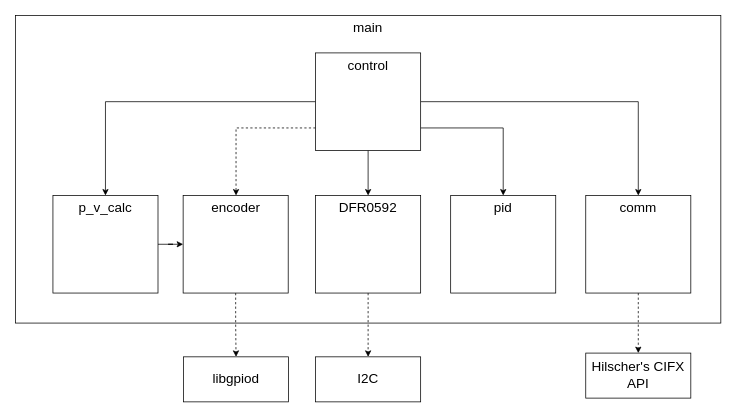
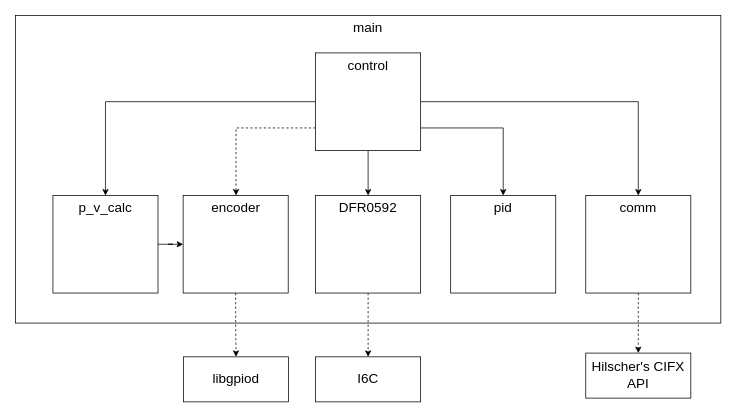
  <mxCell id="0" />
  <mxCell id="1" parent="0" />
  <mxCell id="2" value="main" style="rounded=0;whiteSpace=wrap;html=1;verticalAlign=top;fontSize=18;" parent="1" vertex="1"><mxGeometry x="20" y="20" width="940" height="410" as="geometry" /></mxCell>
  <mxCell id="3" style="edgeStyle=orthogonalEdgeStyle;rounded=0;orthogonalLoop=1;jettySize=auto;html=1;fontSize=18;" parent="1" source="8" target="10" edge="1"><mxGeometry relative="1" as="geometry"><Array as="points"><mxPoint x="140" y="135" /></Array></mxGeometry></mxCell>
  <mxCell id="4" style="edgeStyle=orthogonalEdgeStyle;rounded=0;orthogonalLoop=1;jettySize=auto;html=1;fontSize=18;" edge="1" parent="1" source="8" target="12"><mxGeometry relative="1" as="geometry"><Array as="points"><mxPoint x="850" y="135" /></Array></mxGeometry></mxCell>
  <mxCell id="5" style="edgeStyle=orthogonalEdgeStyle;rounded=0;orthogonalLoop=1;jettySize=auto;html=1;fontSize=18;dashed=1;" edge="1" parent="1" source="8" target="17"><mxGeometry relative="1" as="geometry"><Array as="points"><mxPoint x="314" y="170" /></Array></mxGeometry></mxCell>
  <mxCell id="6" style="edgeStyle=orthogonalEdgeStyle;rounded=0;orthogonalLoop=1;jettySize=auto;html=1;fontSize=18;" edge="1" parent="1" source="8" target="14"><mxGeometry relative="1" as="geometry" /></mxCell>
  <mxCell id="7" style="edgeStyle=orthogonalEdgeStyle;rounded=0;orthogonalLoop=1;jettySize=auto;html=1;fontSize=18;" edge="1" parent="1" source="8" target="15"><mxGeometry relative="1" as="geometry"><Array as="points"><mxPoint x="670" y="170" /></Array></mxGeometry></mxCell>
  <mxCell id="8" value="&lt;div style=&quot;font-size: 18px;&quot;&gt;control&lt;/div&gt;" style="rounded=0;whiteSpace=wrap;html=1;verticalAlign=top;fontSize=18;" parent="1" vertex="1"><mxGeometry x="420" y="70" width="140" height="130" as="geometry" /></mxCell>
  <mxCell id="9" style="edgeStyle=orthogonalEdgeStyle;rounded=0;orthogonalLoop=1;jettySize=auto;html=1;fontSize=18;" edge="1" parent="1" source="10" target="17"><mxGeometry relative="1" as="geometry" /></mxCell>
  <mxCell id="10" value="p_v_calc" style="rounded=0;whiteSpace=wrap;html=1;verticalAlign=top;fontSize=18;" parent="1" vertex="1"><mxGeometry x="70" y="260" width="140" height="130" as="geometry" /></mxCell>
  <mxCell id="11" style="edgeStyle=orthogonalEdgeStyle;rounded=0;orthogonalLoop=1;jettySize=auto;html=1;dashed=1;fontSize=18;" edge="1" parent="1" source="12" target="20"><mxGeometry relative="1" as="geometry" /></mxCell>
  <mxCell id="12" value="comm" style="rounded=0;whiteSpace=wrap;html=1;verticalAlign=top;fontSize=18;" parent="1" vertex="1"><mxGeometry x="780" y="260" width="140" height="130" as="geometry" /></mxCell>
  <mxCell id="13" style="edgeStyle=orthogonalEdgeStyle;rounded=0;orthogonalLoop=1;jettySize=auto;html=1;dashed=1;fontSize=18;" edge="1" parent="1" source="14" target="19"><mxGeometry relative="1" as="geometry" /></mxCell>
  <mxCell id="14" value="&lt;div style=&quot;font-size: 18px;&quot;&gt;DFR0592&lt;/div&gt;" style="rounded=0;whiteSpace=wrap;html=1;verticalAlign=top;fontSize=18;" vertex="1" parent="1"><mxGeometry x="420" y="260" width="140" height="130" as="geometry" /></mxCell>
  <mxCell id="15" value="&lt;div style=&quot;font-size: 18px;&quot;&gt;pid&lt;/div&gt;" style="rounded=0;whiteSpace=wrap;html=1;verticalAlign=top;fontSize=18;" vertex="1" parent="1"><mxGeometry x="600" y="260" width="140" height="130" as="geometry" /></mxCell>
  <mxCell id="16" style="edgeStyle=orthogonalEdgeStyle;rounded=0;orthogonalLoop=1;jettySize=auto;html=1;dashed=1;fontSize=18;" edge="1" parent="1" source="17" target="18"><mxGeometry relative="1" as="geometry" /></mxCell>
  <mxCell id="17" value="&lt;div style=&quot;font-size: 18px;&quot;&gt;encoder&lt;/div&gt;" style="rounded=0;whiteSpace=wrap;html=1;verticalAlign=top;fontSize=18;" parent="1" vertex="1"><mxGeometry x="243.5" y="260" width="140" height="130" as="geometry" /></mxCell>
  <mxCell id="18" value="libgpiod" style="rounded=0;whiteSpace=wrap;html=1;fontSize=18;" vertex="1" parent="1"><mxGeometry x="244" y="475" width="140" height="60" as="geometry" /></mxCell>
- <mxCell id="19" value="I2C" style="rounded=0;whiteSpace=wrap;html=1;fontSize=18;" vertex="1" parent="1"><mxGeometry x="420" y="475" width="140" height="60" as="geometry" /></mxCell>
+ <mxCell id="19" value="I6C" style="rounded=0;whiteSpace=wrap;html=1;fontSize=18;" vertex="1" parent="1"><mxGeometry x="420" y="475" width="140" height="60" as="geometry" /></mxCell>
  <mxCell id="20" value="Hilscher's CIFX API" style="rounded=0;whiteSpace=wrap;html=1;fontSize=18;" vertex="1" parent="1"><mxGeometry x="780" y="470" width="140" height="60" as="geometry" /></mxCell>
